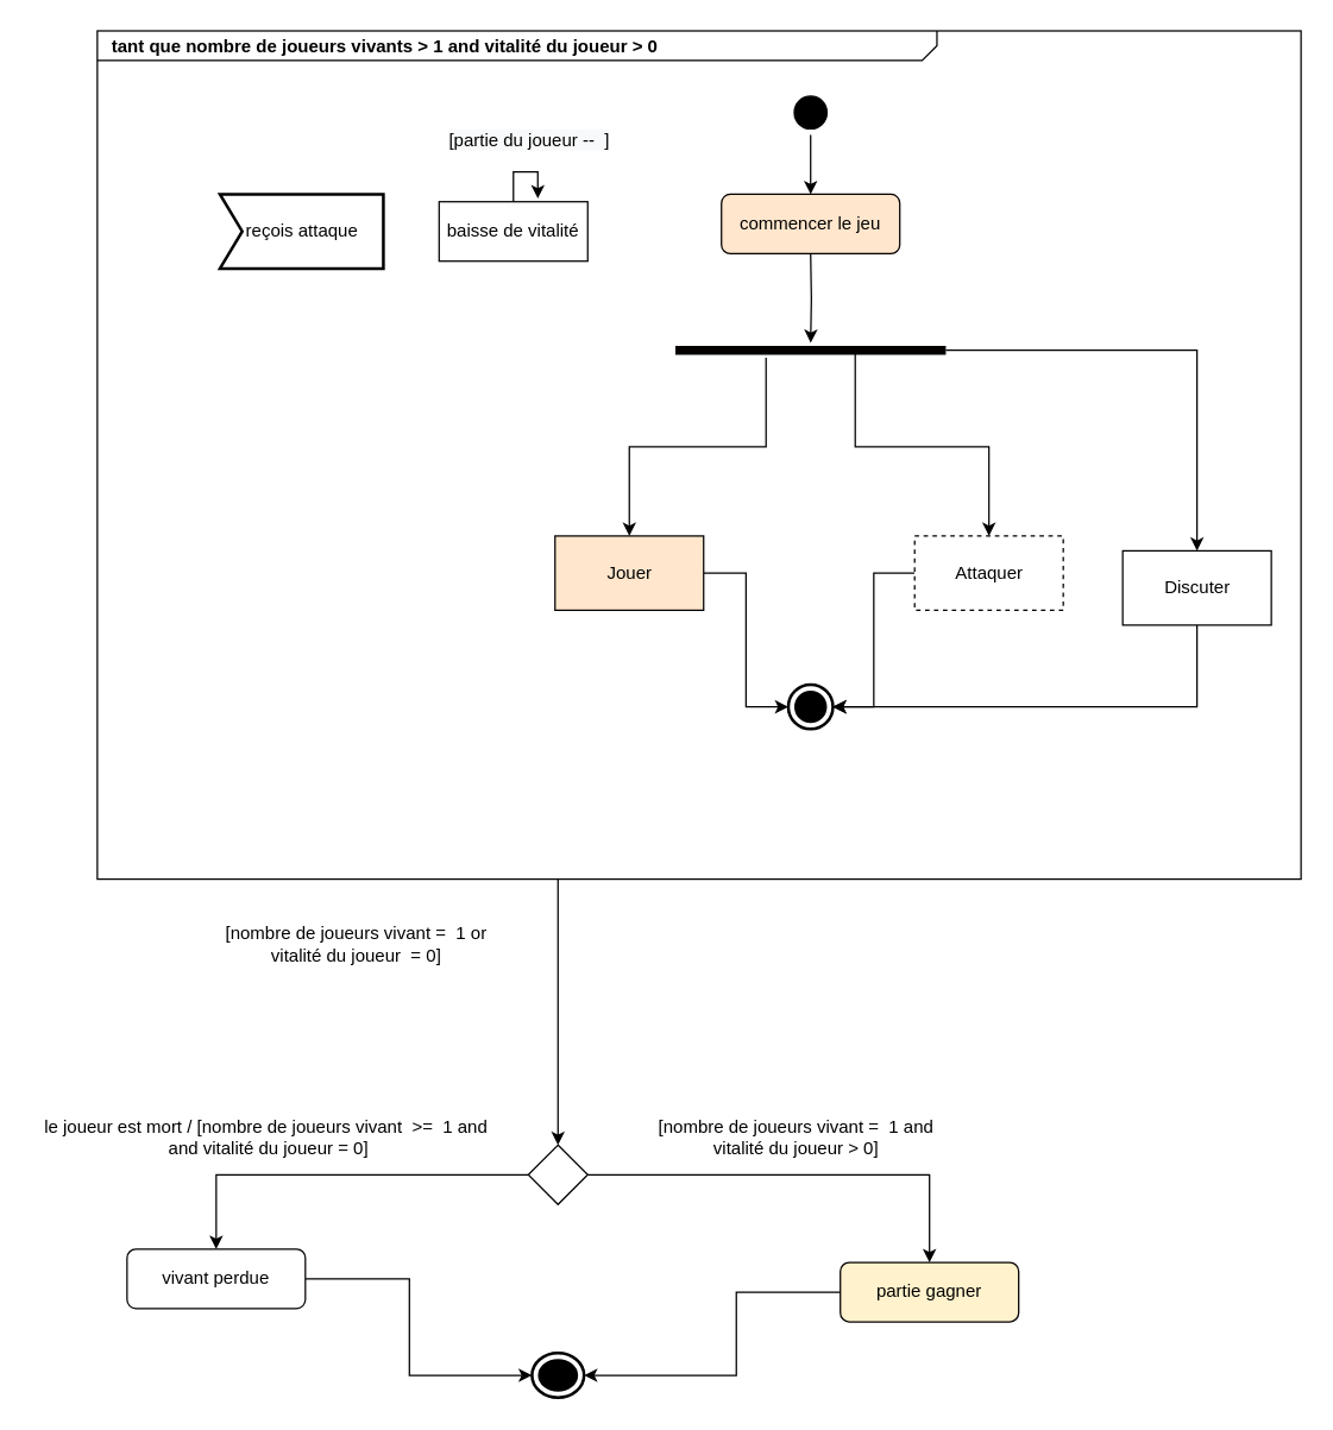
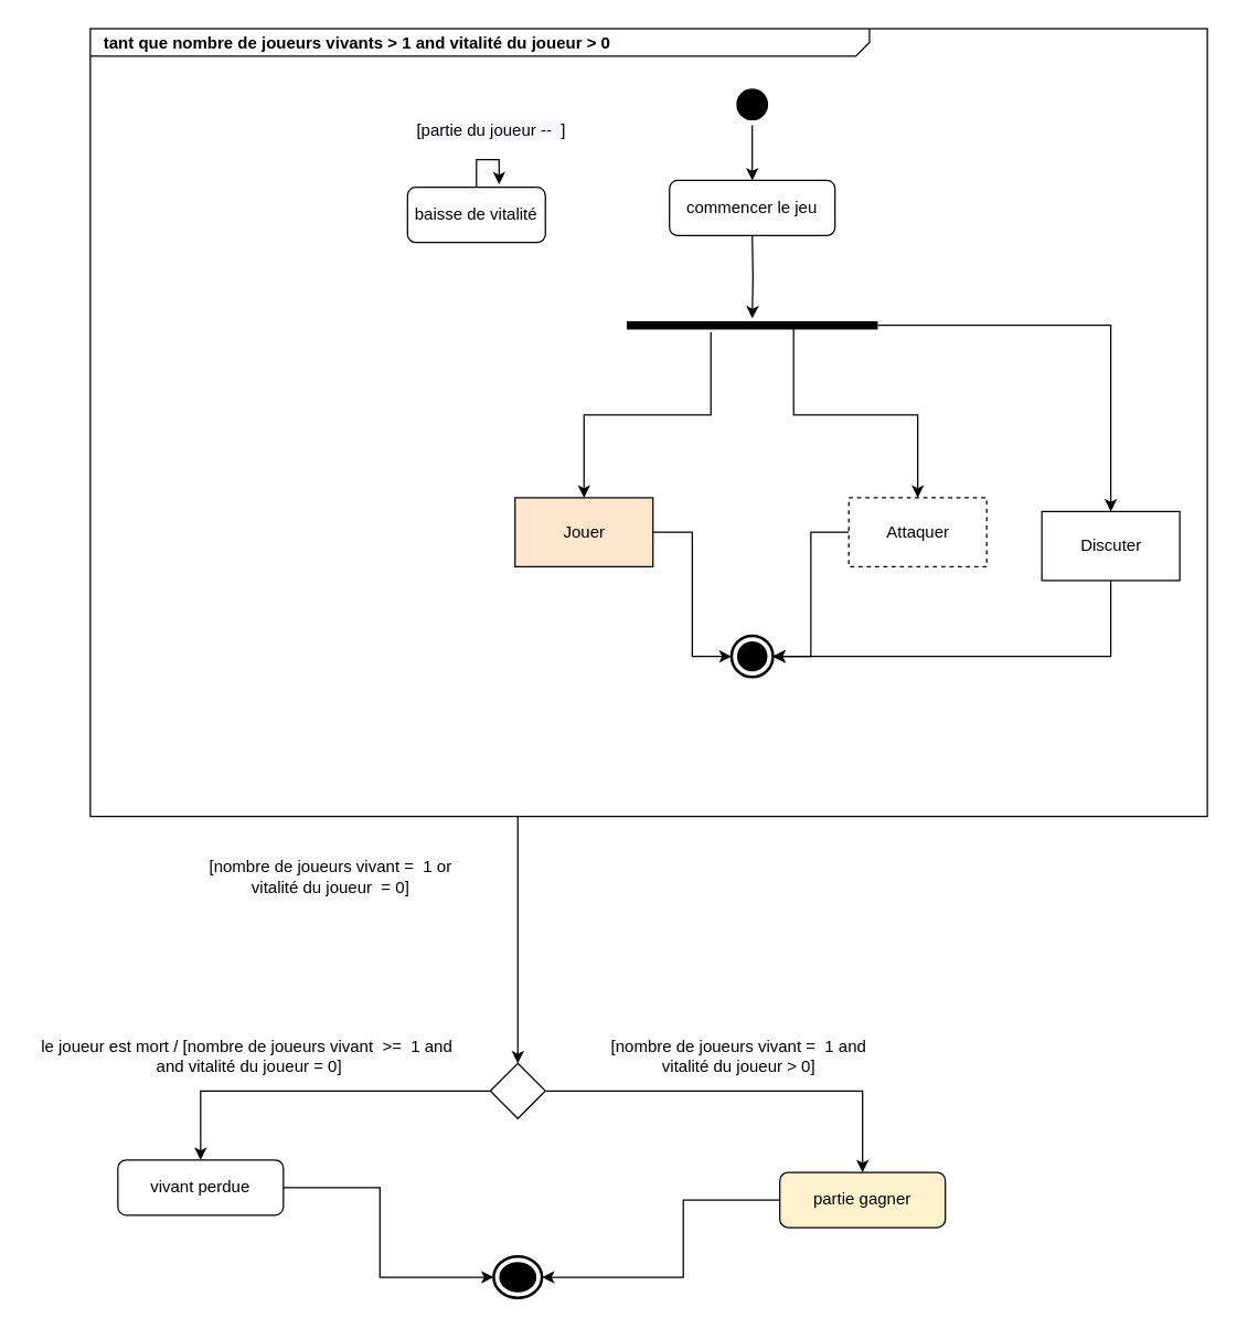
  <mxCell id="0" />
  <mxCell id="1" parent="0" />
  <mxCell id="2" style="edgeStyle=orthogonalEdgeStyle;rounded=0;orthogonalLoop=1;jettySize=auto;html=1;entryX=0.5;entryY=0;entryDx=0;entryDy=0;" edge="1" parent="1" source="9" target="4"><mxGeometry relative="1" as="geometry"><mxPoint x="417" y="790" as="sourcePoint" /><Array as="points"><mxPoint x="625" y="790" /></Array></mxGeometry></mxCell>
  <mxCell id="3" style="edgeStyle=orthogonalEdgeStyle;rounded=0;orthogonalLoop=1;jettySize=auto;html=1;entryX=1;entryY=0.5;entryDx=0;entryDy=0;entryPerimeter=0;" edge="1" parent="1" source="4" target="5"><mxGeometry relative="1" as="geometry"><Array as="points"><mxPoint x="495" y="869" /><mxPoint x="495" y="925" /></Array></mxGeometry></mxCell>
  <mxCell id="4" value="partie gagner" style="rounded=1;whiteSpace=wrap;html=1;strokeColor=#050000;fillColor=#fff2cc;" vertex="1" parent="1"><mxGeometry x="565" y="849" width="120" height="40" as="geometry" /></mxCell>
  <mxCell id="5" value="" style="html=1;shape=mxgraph.sysml.actFinal;strokeWidth=2;verticalLabelPosition=bottom;verticalAlignment=top;" vertex="1" parent="1"><mxGeometry x="357.5" y="910" width="35" height="30" as="geometry" /></mxCell>
  <mxCell id="6" value="[nombre de joueurs vivant =&amp;nbsp; 1 and&lt;br&gt;vitalité du joueur &amp;gt; 0]" style="text;html=1;align=center;verticalAlign=middle;resizable=0;points=[];autosize=1;strokeColor=none;fillColor=none;" vertex="1" parent="1"><mxGeometry x="435" y="750" width="200" height="30" as="geometry" /></mxCell>
  <mxCell id="7" value="[nombre de joueurs vivant =&amp;nbsp; 1 or &lt;br&gt;vitalité du joueur&amp;nbsp; = 0]" style="text;html=1;align=center;verticalAlign=middle;resizable=0;points=[];autosize=1;strokeColor=none;fillColor=none;" vertex="1" parent="1"><mxGeometry x="143.75" y="620" width="190" height="30" as="geometry" /></mxCell>
  <mxCell id="8" style="edgeStyle=orthogonalEdgeStyle;rounded=0;orthogonalLoop=1;jettySize=auto;html=1;exitX=0;exitY=0.5;exitDx=0;exitDy=0;" edge="1" parent="1" source="9" target="28"><mxGeometry relative="1" as="geometry" /></mxCell>
  <mxCell id="9" value="" style="rhombus;whiteSpace=wrap;html=1;" vertex="1" parent="1"><mxGeometry x="355" y="770" width="40" height="40" as="geometry" /></mxCell>
  <mxCell id="10" style="edgeStyle=orthogonalEdgeStyle;rounded=0;orthogonalLoop=1;jettySize=auto;html=1;entryX=0.5;entryY=0;entryDx=0;entryDy=0;" edge="1" parent="1" source="11" target="9"><mxGeometry relative="1" as="geometry"><Array as="points"><mxPoint x="375" y="620" /><mxPoint x="375" y="620" /></Array></mxGeometry></mxCell>
  <mxCell id="11" value="&lt;p style=&quot;margin: 0px ; margin-top: 4px ; margin-left: 10px ; text-align: left&quot;&gt;&lt;b&gt;tant que nombre de joueurs vivants &amp;gt; 1 and vitalité du joueur &amp;gt; 0&lt;/b&gt;&lt;/p&gt;&lt;b&gt;&lt;br&gt;&lt;/b&gt;&lt;p style=&quot;margin: 0px ; margin-top: 4px ; margin-left: 10px ; text-align: left&quot;&gt;&lt;b&gt;&amp;nbsp;&lt;/b&gt;&lt;/p&gt;" style="html=1;shape=mxgraph.sysml.package;align=left;spacingLeft=5;verticalAlign=top;spacingTop=-3;labelX=565.78;html=1;overflow=fill;" vertex="1" parent="1"><mxGeometry x="65" y="20" width="810" height="571" as="geometry" /></mxCell>
  <mxCell id="12" style="edgeStyle=orthogonalEdgeStyle;rounded=0;orthogonalLoop=1;jettySize=auto;html=1;" edge="1" parent="1" source="13" target="14"><mxGeometry relative="1" as="geometry" /></mxCell>
  <mxCell id="13" value="" style="ellipse;html=1;shape=startState;fillColor=#000000;strokeColor=#050000;" vertex="1" parent="1"><mxGeometry x="530" y="60" width="30" height="30" as="geometry" /></mxCell>
- <mxCell id="14" value="commencer le jeu" style="rounded=1;whiteSpace=wrap;html=1;strokeColor=#050000;fillColor=#ffe6cc;" vertex="1" parent="1"><mxGeometry x="485" y="130" width="120" height="40" as="geometry" /></mxCell>
+ <mxCell id="14" value="commencer le jeu" style="rounded=1;whiteSpace=wrap;html=1;strokeColor=#050000;" vertex="1" parent="1"><mxGeometry x="485" y="130" width="120" height="40" as="geometry" /></mxCell>
  <mxCell id="15" style="edgeStyle=orthogonalEdgeStyle;rounded=0;orthogonalLoop=1;jettySize=auto;html=1;exitX=0.659;exitY=0.56;exitDx=0;exitDy=0;exitPerimeter=0;entryX=0.5;entryY=0;entryDx=0;entryDy=0;" edge="1" parent="1" source="18" target="23"><mxGeometry relative="1" as="geometry"><Array as="points"><mxPoint x="575" y="236" /><mxPoint x="575" y="300" /><mxPoint x="665" y="300" /></Array><mxPoint x="682.048" y="360" as="targetPoint" /></mxGeometry></mxCell>
  <mxCell id="16" style="edgeStyle=orthogonalEdgeStyle;rounded=0;orthogonalLoop=1;jettySize=auto;html=1;entryX=0.5;entryY=0;entryDx=0;entryDy=0;" edge="1" parent="1" source="18" target="25"><mxGeometry relative="1" as="geometry"><Array as="points"><mxPoint x="515" y="300" /><mxPoint x="423" y="300" /></Array></mxGeometry></mxCell>
  <mxCell id="17" style="edgeStyle=orthogonalEdgeStyle;rounded=0;orthogonalLoop=1;jettySize=auto;html=1;" edge="1" parent="1" source="18" target="33"><mxGeometry relative="1" as="geometry" /></mxCell>
  <mxCell id="18" value="" style="shape=line;html=1;strokeWidth=6;strokeColor=#050000;" vertex="1" parent="1"><mxGeometry x="454" y="230" width="182" height="10" as="geometry" /></mxCell>
  <mxCell id="19" style="edgeStyle=orthogonalEdgeStyle;rounded=0;orthogonalLoop=1;jettySize=auto;html=1;" edge="1" parent="1" target="18"><mxGeometry relative="1" as="geometry"><mxPoint x="545" y="170" as="sourcePoint" /></mxGeometry></mxCell>
- <mxCell id="20" value="reçois attaque" style="html=1;shape=mxgraph.sysml.accEvent;strokeWidth=2;whiteSpace=wrap;align=center;" vertex="1" parent="1"><mxGeometry x="147.5" y="130" width="110" height="50" as="geometry" /></mxCell>
- <mxCell id="21" value="baisse de vitalité" style="whiteSpace=wrap;html=1;strokeColor=#050000;rounded=0;" vertex="1" parent="1"><mxGeometry x="295" y="135" width="100" height="40" as="geometry" /></mxCell>
+ <mxCell id="21" value="baisse de vitalité" style="rounded=1;whiteSpace=wrap;html=1;strokeColor=#050000;" vertex="1" parent="1"><mxGeometry x="295" y="135" width="100" height="40" as="geometry" /></mxCell>
  <mxCell id="22" style="edgeStyle=orthogonalEdgeStyle;rounded=0;orthogonalLoop=1;jettySize=auto;html=1;entryX=1;entryY=0.5;entryDx=0;entryDy=0;entryPerimeter=0;" edge="1" parent="1" source="23" target="26"><mxGeometry relative="1" as="geometry" /></mxCell>
  <mxCell id="23" value="Attaquer" style="html=1;dashed=1;whitespace=wrap;" vertex="1" parent="1"><mxGeometry x="615" y="360" width="100" height="50" as="geometry" /></mxCell>
  <mxCell id="24" style="edgeStyle=orthogonalEdgeStyle;rounded=0;orthogonalLoop=1;jettySize=auto;html=1;entryX=0;entryY=0.5;entryDx=0;entryDy=0;entryPerimeter=0;" edge="1" parent="1" source="25" target="26"><mxGeometry relative="1" as="geometry" /></mxCell>
  <mxCell id="25" value="Jouer" style="html=1;dashed=0;whitespace=wrap;fillColor=#ffe6cc;" vertex="1" parent="1"><mxGeometry x="373" y="360" width="100" height="50" as="geometry" /></mxCell>
  <mxCell id="26" value="" style="html=1;shape=mxgraph.sysml.actFinal;strokeWidth=2;verticalLabelPosition=bottom;verticalAlignment=top;" vertex="1" parent="1"><mxGeometry x="530" y="460" width="30" height="30" as="geometry" /></mxCell>
  <mxCell id="27" style="edgeStyle=orthogonalEdgeStyle;rounded=0;orthogonalLoop=1;jettySize=auto;html=1;" edge="1" parent="1" source="28" target="5"><mxGeometry relative="1" as="geometry"><Array as="points"><mxPoint x="275" y="860" /><mxPoint x="275" y="925" /></Array></mxGeometry></mxCell>
  <mxCell id="28" value="vivant perdue" style="rounded=1;whiteSpace=wrap;html=1;strokeColor=#050000;" vertex="1" parent="1"><mxGeometry x="85" y="840" width="120" height="40" as="geometry" /></mxCell>
  <mxCell id="29" value="le joueur est mort / [nombre de joueurs vivant&amp;nbsp; &amp;gt;=&amp;nbsp; 1 and&amp;nbsp;&lt;br&gt;and vitalité du joueur = 0]" style="text;html=1;align=center;verticalAlign=middle;resizable=0;points=[];autosize=1;strokeColor=none;fillColor=none;" vertex="1" parent="1"><mxGeometry x="20" y="750" width="320" height="30" as="geometry" /></mxCell>
  <mxCell id="30" value="&lt;span style=&quot;color: rgb(0 , 0 , 0) ; font-family: &amp;#34;helvetica&amp;#34; ; font-size: 12px ; font-style: normal ; font-weight: 400 ; letter-spacing: normal ; text-align: center ; text-indent: 0px ; text-transform: none ; word-spacing: 0px ; background-color: rgb(248 , 249 , 250) ; display: inline ; float: none&quot;&gt;[partie du joueur --&amp;nbsp; ]&lt;/span&gt;" style="text;whiteSpace=wrap;html=1;" vertex="1" parent="1"><mxGeometry x="300" y="80" width="230" height="30" as="geometry" /></mxCell>
  <mxCell id="31" style="edgeStyle=orthogonalEdgeStyle;rounded=0;orthogonalLoop=1;jettySize=auto;html=1;entryX=0.664;entryY=-0.056;entryDx=0;entryDy=0;entryPerimeter=0;" edge="1" parent="1" source="21" target="21"><mxGeometry relative="1" as="geometry"><Array as="points"><mxPoint x="345" y="115" /><mxPoint x="361" y="115" /></Array></mxGeometry></mxCell>
  <mxCell id="32" style="edgeStyle=orthogonalEdgeStyle;rounded=0;orthogonalLoop=1;jettySize=auto;html=1;entryX=1;entryY=0.5;entryDx=0;entryDy=0;entryPerimeter=0;" edge="1" parent="1" source="33" target="26"><mxGeometry relative="1" as="geometry"><Array as="points"><mxPoint x="805" y="475" /></Array></mxGeometry></mxCell>
  <mxCell id="33" value="Discuter" style="html=1;dashed=0;whitespace=wrap;" vertex="1" parent="1"><mxGeometry x="755" y="370" width="100" height="50" as="geometry" /></mxCell>
